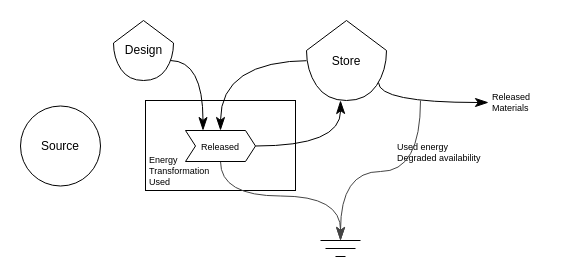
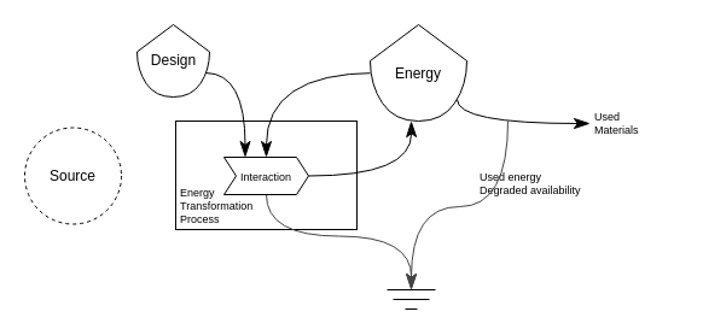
  <mxCell id="0" />
  <mxCell id="1" parent="0" />
  <mxCell id="2" value="" style="rounded=0;whiteSpace=wrap;html=1;strokeColor=#000000;strokeWidth=1;" parent="1" vertex="1"><mxGeometry x="145" y="100" width="150" height="90" as="geometry" /></mxCell>
- <mxCell id="3" value="Source" style="ellipse;whiteSpace=wrap;html=1;aspect=fixed;" parent="1" vertex="1"><mxGeometry x="20" y="105.5" width="80" height="80" as="geometry" /></mxCell>
+ <mxCell id="3" value="Source" style="ellipse;whiteSpace=wrap;html=1;aspect=fixed;dashed=1;" parent="1" vertex="1"><mxGeometry x="20" y="105.5" width="80" height="80" as="geometry" /></mxCell>
  <mxCell id="4" style="edgeStyle=orthogonalEdgeStyle;rounded=0;orthogonalLoop=1;jettySize=auto;html=1;exitX=1;exitY=0.5;exitDx=0;exitDy=0;startArrow=none;startFill=0;endArrow=classicThin;endFill=1;endSize=11;strokeWidth=1;curved=1;" parent="1" source="6" edge="1"><mxGeometry relative="1" as="geometry"><mxPoint x="340" y="100" as="targetPoint" /></mxGeometry></mxCell>
  <mxCell id="5" style="edgeStyle=orthogonalEdgeStyle;curved=1;rounded=0;orthogonalLoop=1;jettySize=auto;html=1;exitX=0.5;exitY=1;exitDx=0;exitDy=0;fontSize=9;startArrow=none;startFill=0;endArrow=classicThin;endFill=1;endSize=11;strokeWidth=1;strokeColor=#454545;" parent="1" source="6" edge="1"><mxGeometry relative="1" as="geometry"><mxPoint x="340" y="240" as="targetPoint" /></mxGeometry></mxCell>
- <mxCell id="6" value="&lt;font style=&quot;font-size: 9px&quot;&gt;Released&lt;/font&gt;" style="shape=step;perimeter=stepPerimeter;whiteSpace=wrap;html=1;fixedSize=1;size=10;strokeColor=#000000;strokeWidth=1;" parent="1" vertex="1"><mxGeometry x="185" y="130" width="70" height="31" as="geometry" /></mxCell>
- <mxCell id="7" value="Energy Transformation Used" style="text;html=1;strokeColor=none;fillColor=none;align=left;verticalAlign=middle;whiteSpace=wrap;rounded=0;fontSize=9;" parent="1" vertex="1"><mxGeometry x="147" y="149" width="70" height="43" as="geometry" /></mxCell>
+ <mxCell id="6" value="&lt;font style=&quot;font-size: 9px&quot;&gt;Interaction&lt;/font&gt;" style="shape=step;perimeter=stepPerimeter;whiteSpace=wrap;html=1;fixedSize=1;size=10;strokeColor=#000000;strokeWidth=1;" parent="1" vertex="1"><mxGeometry x="185" y="130" width="70" height="31" as="geometry" /></mxCell>
+ <mxCell id="7" value="Energy Transformation Process" style="text;html=1;strokeColor=none;fillColor=none;align=left;verticalAlign=middle;whiteSpace=wrap;rounded=0;fontSize=9;" parent="1" vertex="1"><mxGeometry x="147" y="149" width="70" height="43" as="geometry" /></mxCell>
  <mxCell id="8" style="edgeStyle=orthogonalEdgeStyle;rounded=0;orthogonalLoop=1;jettySize=auto;html=1;startArrow=none;startFill=0;endArrow=classicThin;endFill=1;endSize=11;strokeWidth=1;curved=1;entryX=0.5;entryY=0;entryDx=0;entryDy=0;" parent="1" target="6" edge="1"><mxGeometry relative="1" as="geometry"><mxPoint x="350" y="110" as="targetPoint" /><mxPoint x="310" y="60" as="sourcePoint" /></mxGeometry></mxCell>
- <mxCell id="9" value="Store" style="group;fillColor=#FFFFFF;strokeWidth=11;verticalAlign=middle;" parent="1" vertex="1" connectable="0"><mxGeometry x="306" y="20" width="80" height="80" as="geometry" /></mxCell>
+ <mxCell id="9" value="Energy" style="group;fillColor=#FFFFFF;strokeWidth=11;verticalAlign=middle;" parent="1" vertex="1" connectable="0"><mxGeometry x="306" y="20" width="80" height="80" as="geometry" /></mxCell>
  <mxCell id="10" value="" style="endArrow=none;html=1;" parent="9" edge="1"><mxGeometry width="50" height="50" relative="1" as="geometry"><mxPoint y="30" as="sourcePoint" /><mxPoint x="40" as="targetPoint" /></mxGeometry></mxCell>
  <mxCell id="11" value="" style="curved=1;endArrow=none;html=1;endFill=0;" parent="9" edge="1"><mxGeometry width="50" height="50" relative="1" as="geometry"><mxPoint y="30" as="sourcePoint" /><mxPoint x="80" y="30" as="targetPoint" /><Array as="points"><mxPoint y="50" /><mxPoint x="20" y="80" /><mxPoint x="60" y="80" /><mxPoint x="80" y="50" /></Array></mxGeometry></mxCell>
  <mxCell id="12" value="" style="endArrow=none;html=1;" parent="9" edge="1"><mxGeometry width="50" height="50" relative="1" as="geometry"><mxPoint x="80" y="30" as="sourcePoint" /><mxPoint x="40" as="targetPoint" /></mxGeometry></mxCell>
  <mxCell id="13" style="edgeStyle=orthogonalEdgeStyle;rounded=0;orthogonalLoop=1;jettySize=auto;html=1;startArrow=none;startFill=0;endArrow=classicThin;endFill=1;endSize=11;strokeWidth=1;curved=1;entryX=0;entryY=0.465;entryDx=0;entryDy=0;entryPerimeter=0;" parent="1" edge="1"><mxGeometry relative="1" as="geometry"><mxPoint x="488" y="101.995" as="targetPoint" /><mxPoint x="378" y="82" as="sourcePoint" /><Array as="points"><mxPoint x="378" y="102" /></Array></mxGeometry></mxCell>
- <mxCell id="14" value="Released&lt;br&gt;Materials" style="text;html=1;strokeColor=none;fillColor=none;align=left;verticalAlign=middle;whiteSpace=wrap;rounded=0;fontSize=9;" parent="1" vertex="1"><mxGeometry x="490" y="80" width="70" height="43" as="geometry" /></mxCell>
+ <mxCell id="14" value="Used&lt;br&gt;Materials" style="text;html=1;strokeColor=none;fillColor=none;align=left;verticalAlign=middle;whiteSpace=wrap;rounded=0;fontSize=9;" parent="1" vertex="1"><mxGeometry x="490" y="80" width="70" height="43" as="geometry" /></mxCell>
  <mxCell id="15" value="Used energy&lt;br&gt;Degraded availability" style="text;html=1;strokeColor=none;fillColor=none;align=left;verticalAlign=middle;whiteSpace=wrap;rounded=0;fontSize=9;" parent="1" vertex="1"><mxGeometry x="395" y="130" width="99" height="43" as="geometry" /></mxCell>
  <mxCell id="16" value="" style="group;fontSize=9;strokeWidth=0;align=left;verticalAlign=middle;" parent="1" vertex="1" connectable="0"><mxGeometry x="320" y="210" width="40" height="46" as="geometry" /></mxCell>
  <mxCell id="17" value="" style="endArrow=none;html=1;" parent="16" edge="1"><mxGeometry y="-50" width="50" height="50" as="geometry"><mxPoint y="30" as="sourcePoint" /><mxPoint x="40" y="30" as="targetPoint" /></mxGeometry></mxCell>
  <mxCell id="18" value="" style="endArrow=none;html=1;" parent="16" edge="1"><mxGeometry x="-5" y="-52" width="50" height="50" as="geometry"><mxPoint x="5" y="38" as="sourcePoint" /><mxPoint x="35" y="38" as="targetPoint" /></mxGeometry></mxCell>
  <mxCell id="19" value="" style="endArrow=none;html=1;" parent="16" edge="1"><mxGeometry x="-5" y="-54" width="50" height="50" as="geometry"><mxPoint x="15" y="46" as="sourcePoint" /><mxPoint x="25" y="46" as="targetPoint" /></mxGeometry></mxCell>
  <mxCell id="20" style="edgeStyle=orthogonalEdgeStyle;curved=1;rounded=0;orthogonalLoop=1;jettySize=auto;html=1;fontSize=9;startArrow=none;startFill=0;endArrow=classicThin;endFill=1;endSize=11;strokeWidth=1;strokeColor=#454545;" parent="1" edge="1"><mxGeometry relative="1" as="geometry"><mxPoint x="340" y="240" as="targetPoint" /><mxPoint x="420" y="100" as="sourcePoint" /><Array as="points"><mxPoint x="420" y="171" /><mxPoint x="340" y="171" /></Array></mxGeometry></mxCell>
  <mxCell id="21" value="" style="group" parent="1" vertex="1" connectable="0"><mxGeometry x="113" y="20" width="60" height="60" as="geometry" /></mxCell>
  <mxCell id="22" value="" style="endArrow=none;html=1;" parent="21" edge="1"><mxGeometry width="50" height="50" relative="1" as="geometry"><mxPoint y="22.5" as="sourcePoint" /><mxPoint x="30" as="targetPoint" /></mxGeometry></mxCell>
  <mxCell id="23" value="" style="curved=1;endArrow=none;html=1;endFill=0;" parent="21" edge="1"><mxGeometry width="50" height="50" relative="1" as="geometry"><mxPoint y="22.5" as="sourcePoint" /><mxPoint x="60" y="22.5" as="targetPoint" /><Array as="points"><mxPoint y="37.5" /><mxPoint x="15" y="60" /><mxPoint x="45" y="60" /><mxPoint x="60" y="37.5" /></Array></mxGeometry></mxCell>
  <mxCell id="24" value="" style="endArrow=none;html=1;" parent="21" edge="1"><mxGeometry width="50" height="50" relative="1" as="geometry"><mxPoint x="60" y="22.5" as="sourcePoint" /><mxPoint x="30" as="targetPoint" /></mxGeometry></mxCell>
  <mxCell id="25" value="Design" style="text;html=1;align=center;verticalAlign=middle;resizable=0;points=[];autosize=1;strokeColor=none;" parent="21" vertex="1"><mxGeometry x="5" y="20" width="50" height="20" as="geometry" /></mxCell>
  <mxCell id="26" style="edgeStyle=orthogonalEdgeStyle;rounded=0;orthogonalLoop=1;jettySize=auto;html=1;startArrow=none;startFill=0;endArrow=classicThin;endFill=1;endSize=11;strokeWidth=1;curved=1;entryX=0.25;entryY=0;entryDx=0;entryDy=0;" parent="1" target="6" edge="1"><mxGeometry relative="1" as="geometry"><mxPoint x="110" y="117.97" as="targetPoint" /><mxPoint x="170" y="60" as="sourcePoint" /></mxGeometry></mxCell>
